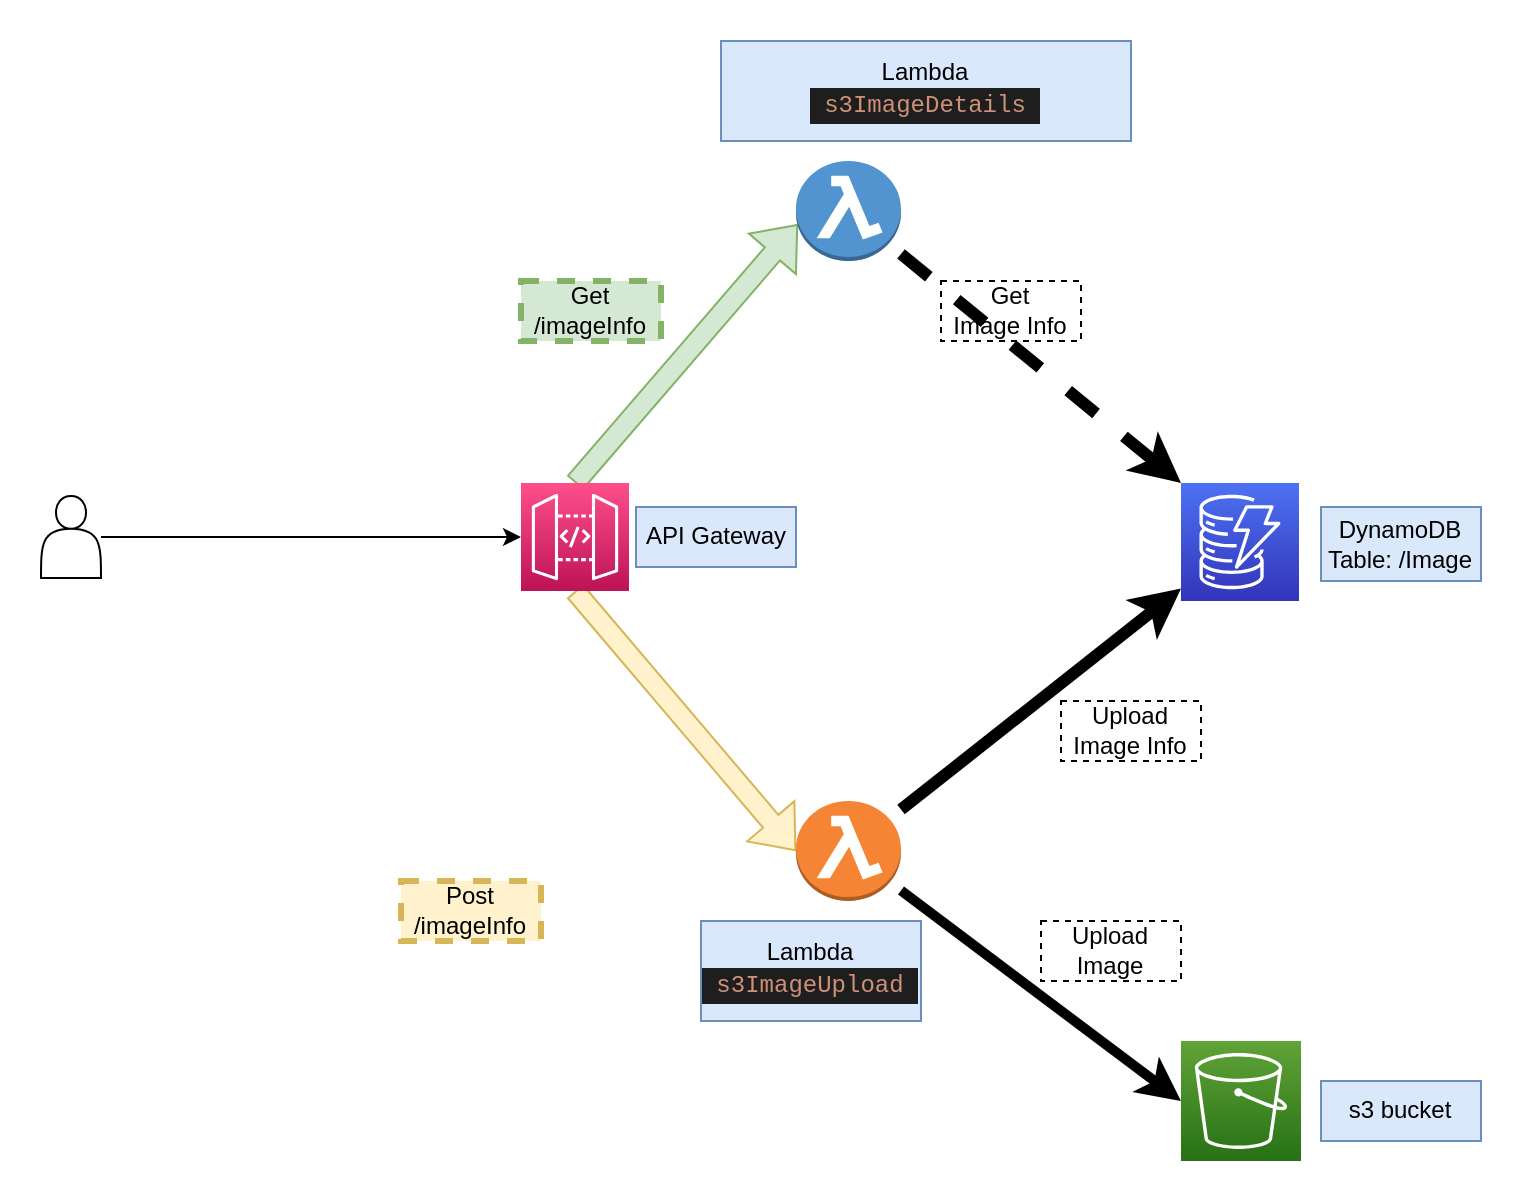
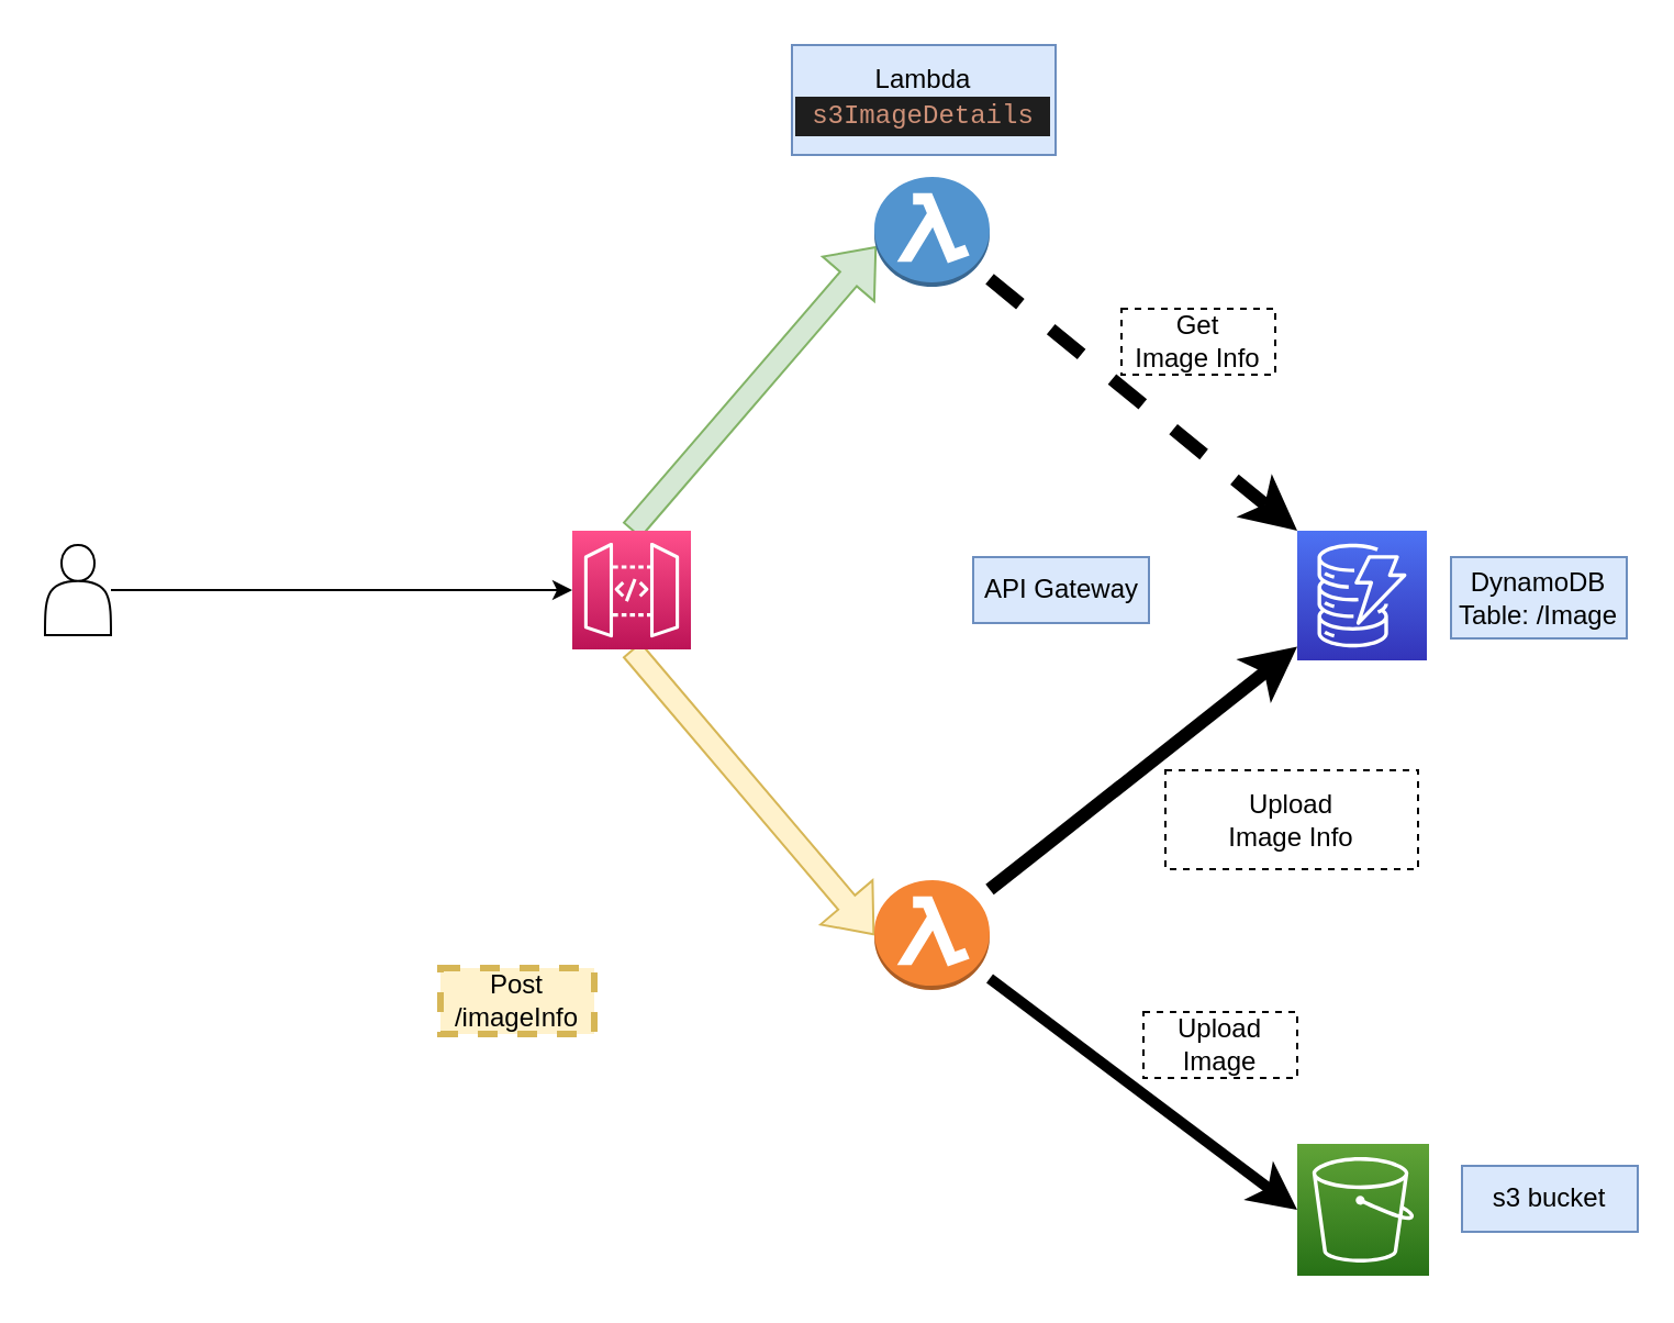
  <mxCell id="0" />
  <mxCell id="1" parent="0" />
  <mxCell id="2" style="rounded=0;orthogonalLoop=1;jettySize=auto;html=1;entryX=0.018;entryY=0.633;entryDx=0;entryDy=0;entryPerimeter=0;exitX=0.5;exitY=0;exitDx=0;exitDy=0;exitPerimeter=0;shape=flexArrow;startArrow=none;startFill=0;fillColor=#d5e8d4;strokeColor=#82b366;" parent="1" source="4" target="11" edge="1"><mxGeometry relative="1" as="geometry" /></mxCell>
  <mxCell id="3" style="rounded=0;orthogonalLoop=1;jettySize=auto;html=1;entryX=0;entryY=0.5;entryDx=0;entryDy=0;entryPerimeter=0;exitX=0.5;exitY=1;exitDx=0;exitDy=0;exitPerimeter=0;startArrow=none;startFill=0;shape=flexArrow;fillColor=#fff2cc;strokeColor=#d6b656;" parent="1" source="4" target="9" edge="1"><mxGeometry relative="1" as="geometry" /></mxCell>
  <mxCell id="4" value="" style="sketch=0;points=[[0,0,0],[0.25,0,0],[0.5,0,0],[0.75,0,0],[1,0,0],[0,1,0],[0.25,1,0],[0.5,1,0],[0.75,1,0],[1,1,0],[0,0.25,0],[0,0.5,0],[0,0.75,0],[1,0.25,0],[1,0.5,0],[1,0.75,0]];outlineConnect=0;fontColor=#232F3E;gradientColor=#FF4F8B;gradientDirection=north;fillColor=#BC1356;strokeColor=#ffffff;dashed=0;verticalLabelPosition=bottom;verticalAlign=top;align=center;html=1;fontSize=12;fontStyle=0;aspect=fixed;shape=mxgraph.aws4.resourceIcon;resIcon=mxgraph.aws4.api_gateway;" parent="1" vertex="1"><mxGeometry x="260" y="241" width="54" height="54" as="geometry" /></mxCell>
  <mxCell id="5" style="edgeStyle=orthogonalEdgeStyle;rounded=0;orthogonalLoop=1;jettySize=auto;html=1;entryX=0;entryY=0.5;entryDx=0;entryDy=0;entryPerimeter=0;" parent="1" source="6" target="4" edge="1"><mxGeometry relative="1" as="geometry" /></mxCell>
  <mxCell id="6" value="" style="shape=actor;whiteSpace=wrap;html=1;" parent="1" vertex="1"><mxGeometry x="20" y="247.5" width="30" height="41" as="geometry" /></mxCell>
  <mxCell id="7" style="edgeStyle=none;rounded=0;orthogonalLoop=1;jettySize=auto;html=1;startArrow=none;startFill=0;strokeWidth=6;" parent="1" source="9" target="12" edge="1"><mxGeometry relative="1" as="geometry" /></mxCell>
  <mxCell id="8" style="edgeStyle=none;rounded=0;orthogonalLoop=1;jettySize=auto;html=1;entryX=0;entryY=0.5;entryDx=0;entryDy=0;entryPerimeter=0;startArrow=none;startFill=0;strokeWidth=5;" parent="1" source="9" target="13" edge="1"><mxGeometry relative="1" as="geometry" /></mxCell>
  <mxCell id="9" value="" style="outlineConnect=0;dashed=0;verticalLabelPosition=bottom;verticalAlign=top;align=center;html=1;shape=mxgraph.aws3.lambda_function;fillColor=#F58534;gradientColor=none;" parent="1" vertex="1"><mxGeometry x="397.5" y="400" width="52.5" height="50" as="geometry" /></mxCell>
  <mxCell id="10" style="edgeStyle=none;rounded=0;orthogonalLoop=1;jettySize=auto;html=1;startArrow=none;startFill=0;entryX=0;entryY=0;entryDx=0;entryDy=0;entryPerimeter=0;dashed=1;strokeWidth=6;" parent="1" source="11" target="12" edge="1"><mxGeometry relative="1" as="geometry"><mxPoint x="580" y="230" as="targetPoint" /></mxGeometry></mxCell>
  <mxCell id="11" value="" style="outlineConnect=0;dashed=0;verticalLabelPosition=bottom;verticalAlign=top;align=center;html=1;shape=mxgraph.aws3.lambda_function;fillColor=#5294CF;gradientColor=none;" parent="1" vertex="1"><mxGeometry x="397.5" y="80" width="52.5" height="50" as="geometry" /></mxCell>
  <mxCell id="12" value="" style="sketch=0;points=[[0,0,0],[0.25,0,0],[0.5,0,0],[0.75,0,0],[1,0,0],[0,1,0],[0.25,1,0],[0.5,1,0],[0.75,1,0],[1,1,0],[0,0.25,0],[0,0.5,0],[0,0.75,0],[1,0.25,0],[1,0.5,0],[1,0.75,0]];outlineConnect=0;fontColor=#232F3E;gradientColor=#4D72F3;gradientDirection=north;fillColor=#3334B9;strokeColor=#ffffff;dashed=0;verticalLabelPosition=bottom;verticalAlign=top;align=center;html=1;fontSize=12;fontStyle=0;aspect=fixed;shape=mxgraph.aws4.resourceIcon;resIcon=mxgraph.aws4.dynamodb;" parent="1" vertex="1"><mxGeometry x="590" y="241" width="59" height="59" as="geometry" /></mxCell>
  <mxCell id="13" value="" style="sketch=0;points=[[0,0,0],[0.25,0,0],[0.5,0,0],[0.75,0,0],[1,0,0],[0,1,0],[0.25,1,0],[0.5,1,0],[0.75,1,0],[1,1,0],[0,0.25,0],[0,0.5,0],[0,0.75,0],[1,0.25,0],[1,0.5,0],[1,0.75,0]];outlineConnect=0;fontColor=#232F3E;gradientColor=#60A337;gradientDirection=north;fillColor=#277116;strokeColor=#ffffff;dashed=0;verticalLabelPosition=bottom;verticalAlign=top;align=center;html=1;fontSize=12;fontStyle=0;aspect=fixed;shape=mxgraph.aws4.resourceIcon;resIcon=mxgraph.aws4.s3;" parent="1" vertex="1"><mxGeometry x="590" y="520" width="60" height="60" as="geometry" /></mxCell>
  <mxCell id="14" value="Post&lt;br&gt;/imageInfo" style="rounded=0;whiteSpace=wrap;html=1;fillColor=#fff2cc;strokeColor=#d6b656;dashed=1;strokeWidth=3;" parent="1" vertex="1"><mxGeometry x="200" y="440" width="70" height="30" as="geometry" /></mxCell>
- <mxCell id="15" value="API Gateway" style="rounded=0;whiteSpace=wrap;html=1;fillColor=#dae8fc;strokeColor=#6c8ebf;" parent="1" vertex="1"><mxGeometry x="317.5" y="253" width="80" height="30" as="geometry" /></mxCell>
- <mxCell id="16" value="Get&lt;br&gt;/imageInfo" style="rounded=0;whiteSpace=wrap;html=1;fillColor=#d5e8d4;strokeColor=#82b366;dashed=1;strokeWidth=3;" parent="1" vertex="1"><mxGeometry x="260" y="140" width="70" height="30" as="geometry" /></mxCell>
- <mxCell id="17" value="Lambda&lt;br&gt;&lt;div style=&quot;color: rgb(212, 212, 212); background-color: rgb(30, 30, 30); font-family: Menlo, Monaco, &amp;quot;Courier New&amp;quot;, monospace; line-height: 18px;&quot;&gt;&lt;span style=&quot;color: #ce9178;&quot;&gt;&amp;nbsp;s3ImageUpload&amp;nbsp;&lt;/span&gt;&lt;/div&gt;" style="rounded=0;whiteSpace=wrap;html=1;fillColor=#dae8fc;strokeColor=#6c8ebf;" parent="1" vertex="1"><mxGeometry x="350" y="460" width="110" height="50" as="geometry" /></mxCell>
+ <mxCell id="15" value="API Gateway" style="rounded=0;whiteSpace=wrap;html=1;fillColor=#dae8fc;strokeColor=#6c8ebf;" parent="1" vertex="1"><mxGeometry x="442.5" y="253" width="80" height="30" as="geometry" /></mxCell>
  <mxCell id="18" value="DynamoDB&lt;br&gt;Table: /Image" style="rounded=0;whiteSpace=wrap;html=1;fillColor=#dae8fc;strokeColor=#6c8ebf;" parent="1" vertex="1"><mxGeometry x="660" y="253" width="80" height="37" as="geometry" /></mxCell>
- <mxCell id="19" value="s3 bucket" style="rounded=0;whiteSpace=wrap;html=1;fillColor=#dae8fc;strokeColor=#6c8ebf;" parent="1" vertex="1"><mxGeometry x="660" y="540" width="80" height="30" as="geometry" /></mxCell>
+ <mxCell id="19" value="s3 bucket" style="rounded=0;whiteSpace=wrap;html=1;fillColor=#dae8fc;strokeColor=#6c8ebf;" parent="1" vertex="1"><mxGeometry x="665" y="530" width="80" height="30" as="geometry" /></mxCell>
  <mxCell id="20" value="Upload&lt;br&gt;Image" style="rounded=0;whiteSpace=wrap;html=1;fillColor=none;strokeColor=default;dashed=1;" parent="1" vertex="1"><mxGeometry x="520" y="460" width="70" height="30" as="geometry" /></mxCell>
- <mxCell id="21" value="Upload&lt;br&gt;Image Info" style="rounded=0;whiteSpace=wrap;html=1;fillColor=none;strokeColor=default;dashed=1;" parent="1" vertex="1"><mxGeometry x="530" y="350" width="70" height="30" as="geometry" /></mxCell>
- <mxCell id="22" value="Get&lt;br&gt;Image Info" style="rounded=0;whiteSpace=wrap;html=1;fillColor=none;strokeColor=default;dashed=1;" parent="1" vertex="1"><mxGeometry x="470" y="140" width="70" height="30" as="geometry" /></mxCell>
- <mxCell id="23" value="Lambda&lt;br&gt;&lt;div style=&quot;color: rgb(212, 212, 212); background-color: rgb(30, 30, 30); font-family: Menlo, Monaco, &amp;quot;Courier New&amp;quot;, monospace; line-height: 18px;&quot;&gt;&lt;span style=&quot;color: #ce9178;&quot;&gt;&amp;nbsp;&lt;/span&gt;&lt;span style=&quot;color: rgb(206, 145, 120);&quot;&gt;s3ImageDetails&amp;nbsp;&lt;/span&gt;&lt;br&gt;&lt;/div&gt;" style="rounded=0;whiteSpace=wrap;html=1;fillColor=#dae8fc;strokeColor=#6c8ebf;" parent="1" vertex="1"><mxGeometry x="360" y="20" width="205" height="50" as="geometry" /></mxCell>
+ <mxCell id="21" value="Upload&lt;br&gt;Image Info" style="rounded=0;whiteSpace=wrap;html=1;fillColor=none;strokeColor=default;dashed=1;" parent="1" vertex="1"><mxGeometry x="530" y="350" width="115" height="45" as="geometry" /></mxCell>
+ <mxCell id="22" value="Get&lt;br&gt;Image Info" style="rounded=0;whiteSpace=wrap;html=1;fillColor=none;strokeColor=default;dashed=1;" parent="1" vertex="1"><mxGeometry x="510" y="140" width="70" height="30" as="geometry" /></mxCell>
+ <mxCell id="23" value="Lambda&lt;br&gt;&lt;div style=&quot;color: rgb(212, 212, 212); background-color: rgb(30, 30, 30); font-family: Menlo, Monaco, &amp;quot;Courier New&amp;quot;, monospace; line-height: 18px;&quot;&gt;&lt;span style=&quot;color: #ce9178;&quot;&gt;&amp;nbsp;&lt;/span&gt;&lt;span style=&quot;color: rgb(206, 145, 120);&quot;&gt;s3ImageDetails&amp;nbsp;&lt;/span&gt;&lt;br&gt;&lt;/div&gt;" style="rounded=0;whiteSpace=wrap;html=1;fillColor=#dae8fc;strokeColor=#6c8ebf;" parent="1" vertex="1"><mxGeometry x="360" y="20" width="120" height="50" as="geometry" /></mxCell>
